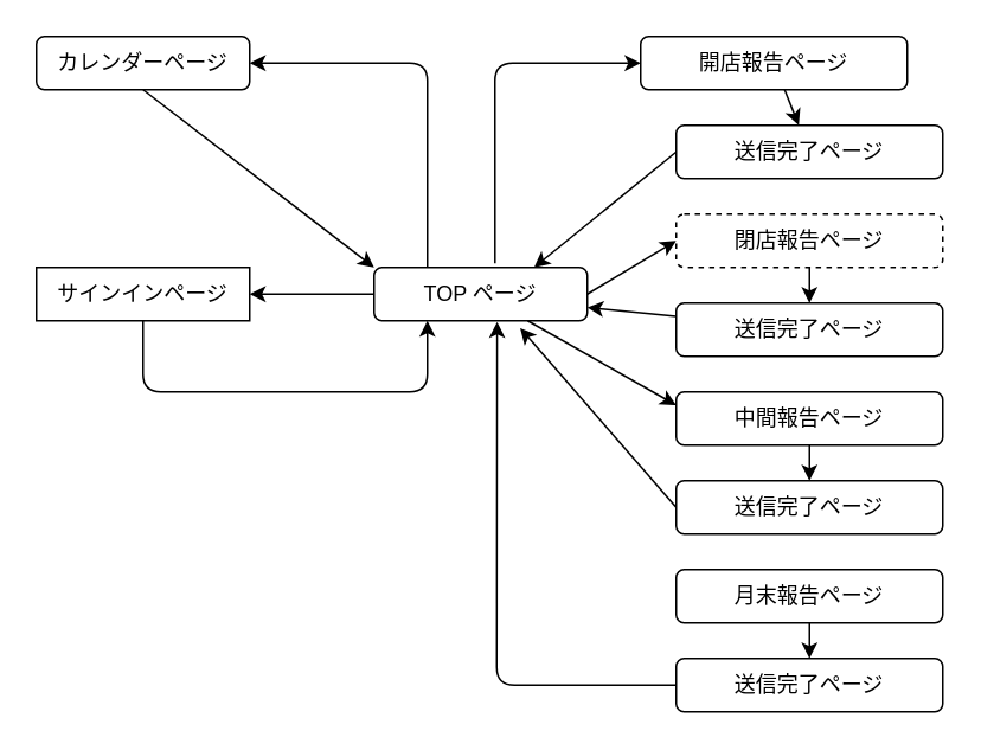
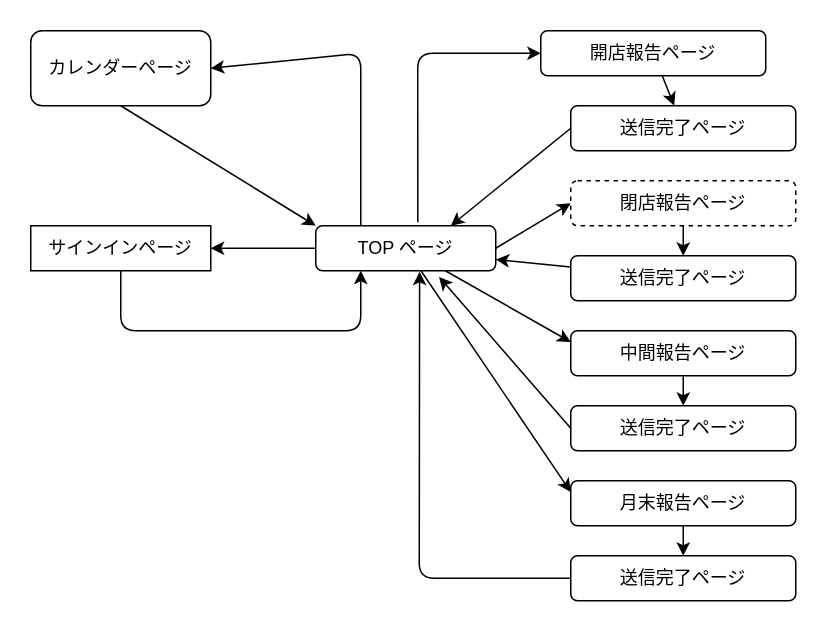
  <mxCell id="0" />
  <mxCell id="1" parent="0" />
  <mxCell id="2" style="edgeStyle=none;html=1;entryX=0;entryY=0.5;entryDx=0;entryDy=0;exitX=0.567;exitY=-0.078;exitDx=0;exitDy=0;exitPerimeter=0;" edge="1" parent="1" source="9" target="11"><mxGeometry relative="1" as="geometry"><Array as="points"><mxPoint x="278" y="35" /></Array></mxGeometry></mxCell>
  <mxCell id="3" style="edgeStyle=none;html=1;exitX=1;exitY=0.5;exitDx=0;exitDy=0;entryX=0;entryY=0.5;entryDx=0;entryDy=0;" edge="1" parent="1" source="9" target="15"><mxGeometry relative="1" as="geometry" /></mxCell>
  <mxCell id="4" style="edgeStyle=none;html=1;entryX=1;entryY=0.5;entryDx=0;entryDy=0;" edge="1" parent="1" source="9" target="19"><mxGeometry relative="1" as="geometry" /></mxCell>
  <mxCell id="5" style="edgeStyle=none;html=1;entryX=0;entryY=0.25;entryDx=0;entryDy=0;" edge="1" parent="1" source="9" target="21"><mxGeometry relative="1" as="geometry" /></mxCell>
+ <mxCell id="6" style="edgeStyle=none;html=1;entryX=0;entryY=0.25;entryDx=0;entryDy=0;" edge="1" parent="1" source="9" target="25"><mxGeometry relative="1" as="geometry" /></mxCell>
  <mxCell id="7" style="edgeStyle=none;html=1;exitX=0.5;exitY=1;exitDx=0;exitDy=0;" edge="1" parent="1" source="9"><mxGeometry relative="1" as="geometry"><mxPoint x="269.824" y="180.588" as="targetPoint" /></mxGeometry></mxCell>
  <mxCell id="8" style="edgeStyle=none;html=1;exitX=0.25;exitY=0;exitDx=0;exitDy=0;entryX=1;entryY=0.5;entryDx=0;entryDy=0;" edge="1" parent="1" source="9" target="29"><mxGeometry relative="1" as="geometry"><Array as="points"><mxPoint x="240" y="35" /></Array></mxGeometry></mxCell>
  <mxCell id="9" value="TOP ページ" style="rounded=1;whiteSpace=wrap;html=1;" parent="1" vertex="1"><mxGeometry x="210" y="150" width="120" height="30" as="geometry" /></mxCell>
  <mxCell id="10" value="" style="edgeStyle=none;html=1;" edge="1" parent="1" source="11" target="13"><mxGeometry relative="1" as="geometry" /></mxCell>
  <mxCell id="11" value="開店報告ページ" style="rounded=1;whiteSpace=wrap;html=1;" vertex="1" parent="1"><mxGeometry x="360" y="20" width="150" height="30" as="geometry" /></mxCell>
  <mxCell id="12" style="edgeStyle=none;html=1;entryX=0.75;entryY=0;entryDx=0;entryDy=0;exitX=0;exitY=0.5;exitDx=0;exitDy=0;" edge="1" parent="1" source="13" target="9"><mxGeometry relative="1" as="geometry" /></mxCell>
  <mxCell id="13" value="送信完了ページ" style="whiteSpace=wrap;html=1;rounded=1;" vertex="1" parent="1"><mxGeometry x="380" y="70" width="150" height="30" as="geometry" /></mxCell>
  <mxCell id="14" style="edgeStyle=none;html=1;exitX=0.5;exitY=1;exitDx=0;exitDy=0;entryX=0.5;entryY=0;entryDx=0;entryDy=0;" edge="1" parent="1" source="15" target="17"><mxGeometry relative="1" as="geometry" /></mxCell>
  <mxCell id="15" value="閉店報告ページ" style="rounded=1;whiteSpace=wrap;html=1;dashed=1;" vertex="1" parent="1"><mxGeometry x="380" y="120" width="150" height="30" as="geometry" /></mxCell>
  <mxCell id="16" style="edgeStyle=none;html=1;entryX=1;entryY=0.75;entryDx=0;entryDy=0;" edge="1" parent="1" source="17" target="9"><mxGeometry relative="1" as="geometry" /></mxCell>
  <mxCell id="17" value="送信完了ページ" style="rounded=1;whiteSpace=wrap;html=1;" vertex="1" parent="1"><mxGeometry x="380" y="170" width="150" height="30" as="geometry" /></mxCell>
  <mxCell id="18" style="edgeStyle=none;html=1;exitX=0.5;exitY=1;exitDx=0;exitDy=0;entryX=0.25;entryY=1;entryDx=0;entryDy=0;" edge="1" parent="1" source="19" target="9"><mxGeometry relative="1" as="geometry"><mxPoint x="80" y="240" as="targetPoint" /><Array as="points"><mxPoint x="80" y="220" /><mxPoint x="240" y="220" /></Array></mxGeometry></mxCell>
  <mxCell id="19" value="サインインページ" style="whiteSpace=wrap;html=1;rounded=0;" vertex="1" parent="1"><mxGeometry x="20" y="150" width="120" height="30" as="geometry" /></mxCell>
  <mxCell id="20" style="edgeStyle=none;html=1;exitX=0.5;exitY=1;exitDx=0;exitDy=0;entryX=0.5;entryY=0;entryDx=0;entryDy=0;" edge="1" parent="1" source="21" target="23"><mxGeometry relative="1" as="geometry" /></mxCell>
  <mxCell id="21" value="中間報告ページ" style="rounded=1;whiteSpace=wrap;html=1;" vertex="1" parent="1"><mxGeometry x="380" y="220" width="150" height="30" as="geometry" /></mxCell>
  <mxCell id="22" style="edgeStyle=none;html=1;entryX=0.685;entryY=1.137;entryDx=0;entryDy=0;entryPerimeter=0;exitX=0;exitY=0.5;exitDx=0;exitDy=0;" edge="1" parent="1" source="23" target="9"><mxGeometry relative="1" as="geometry" /></mxCell>
  <mxCell id="23" value="送信完了ページ" style="rounded=1;whiteSpace=wrap;html=1;" vertex="1" parent="1"><mxGeometry x="380" y="270" width="150" height="30" as="geometry" /></mxCell>
  <mxCell id="24" style="edgeStyle=none;html=1;exitX=0.5;exitY=1;exitDx=0;exitDy=0;entryX=0.5;entryY=0;entryDx=0;entryDy=0;" edge="1" parent="1" source="25" target="27"><mxGeometry relative="1" as="geometry" /></mxCell>
  <mxCell id="25" value="月末報告ページ" style="rounded=1;whiteSpace=wrap;html=1;" vertex="1" parent="1"><mxGeometry x="380" y="320" width="150" height="30" as="geometry" /></mxCell>
  <mxCell id="26" style="edgeStyle=none;html=1;entryX=0.577;entryY=1.02;entryDx=0;entryDy=0;entryPerimeter=0;exitX=0;exitY=0.5;exitDx=0;exitDy=0;" edge="1" parent="1" source="27" target="9"><mxGeometry relative="1" as="geometry"><Array as="points"><mxPoint x="279" y="385" /></Array></mxGeometry></mxCell>
  <mxCell id="27" value="送信完了ページ" style="rounded=1;whiteSpace=wrap;html=1;" vertex="1" parent="1"><mxGeometry x="380" y="370" width="150" height="30" as="geometry" /></mxCell>
  <mxCell id="28" style="edgeStyle=none;html=1;exitX=0.5;exitY=1;exitDx=0;exitDy=0;entryX=0;entryY=0;entryDx=0;entryDy=0;" edge="1" parent="1" source="29" target="9"><mxGeometry relative="1" as="geometry" /></mxCell>
- <mxCell id="29" value="カレンダーページ" style="rounded=1;whiteSpace=wrap;html=1;" vertex="1" parent="1"><mxGeometry x="20" y="20" width="120" height="30" as="geometry" /></mxCell>
+ <mxCell id="29" value="カレンダーページ" style="rounded=1;whiteSpace=wrap;html=1;" vertex="1" parent="1"><mxGeometry x="20" y="20" width="120" height="50" as="geometry" /></mxCell>
